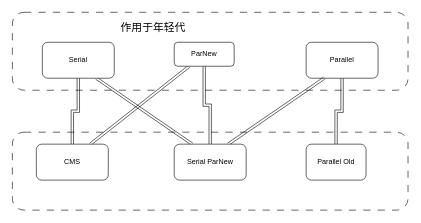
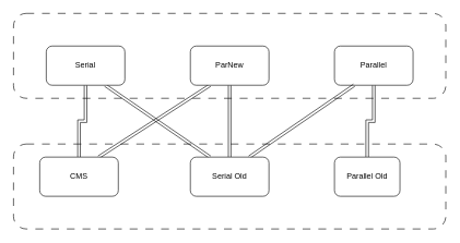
  <mxCell id="0" />
  <mxCell id="1" parent="0" />
  <mxCell id="2" value="" style="rounded=1;whiteSpace=wrap;html=1;dashed=1;dashPattern=12 12;" vertex="1" parent="1"><mxGeometry x="20" y="220" width="660" height="130" as="geometry" /></mxCell>
  <mxCell id="3" value="" style="rounded=1;whiteSpace=wrap;html=1;dashed=1;dashPattern=12 12;" vertex="1" parent="1"><mxGeometry x="20" y="20" width="660" height="130" as="geometry" /></mxCell>
  <mxCell id="4" style="edgeStyle=orthogonalEdgeStyle;rounded=0;orthogonalLoop=1;jettySize=auto;html=1;exitX=0.5;exitY=1;exitDx=0;exitDy=0;shape=link;" edge="1" parent="1" source="6" target="10"><mxGeometry relative="1" as="geometry" /></mxCell>
  <mxCell id="5" style="rounded=0;orthogonalLoop=1;jettySize=auto;html=1;exitX=0.75;exitY=1;exitDx=0;exitDy=0;entryX=0.25;entryY=0;entryDx=0;entryDy=0;shape=link;strokeColor=default;" edge="1" parent="1" source="6" target="14"><mxGeometry relative="1" as="geometry" /></mxCell>
  <mxCell id="6" value="Serial" style="rounded=1;whiteSpace=wrap;html=1;" vertex="1" parent="1"><mxGeometry x="70" y="70" width="120" height="60" as="geometry" /></mxCell>
  <mxCell id="7" style="edgeStyle=orthogonalEdgeStyle;rounded=0;orthogonalLoop=1;jettySize=auto;html=1;exitX=0.5;exitY=1;exitDx=0;exitDy=0;shape=link;" edge="1" parent="1" source="8" target="15"><mxGeometry relative="1" as="geometry" /></mxCell>
  <mxCell id="8" value="Parallel" style="rounded=1;whiteSpace=wrap;html=1;" vertex="1" parent="1"><mxGeometry x="510" y="70" width="120" height="60" as="geometry" /></mxCell>
  <mxCell id="9" style="rounded=0;orthogonalLoop=1;jettySize=auto;html=1;exitX=0.75;exitY=0;exitDx=0;exitDy=0;entryX=0.25;entryY=1;entryDx=0;entryDy=0;shape=link;" edge="1" parent="1" source="10" target="12"><mxGeometry relative="1" as="geometry" /></mxCell>
  <mxCell id="10" value="CMS" style="rounded=1;whiteSpace=wrap;html=1;" vertex="1" parent="1"><mxGeometry x="60" y="240" width="120" height="60" as="geometry" /></mxCell>
  <mxCell id="11" style="edgeStyle=orthogonalEdgeStyle;rounded=0;orthogonalLoop=1;jettySize=auto;html=1;exitX=0.5;exitY=1;exitDx=0;exitDy=0;shape=link;" edge="1" parent="1" source="12" target="14"><mxGeometry relative="1" as="geometry" /></mxCell>
- <mxCell id="12" value="ParNew" style="rounded=1;whiteSpace=wrap;html=1;" vertex="1" parent="1"><mxGeometry x="290" y="70" width="100" height="40" as="geometry" /></mxCell>
+ <mxCell id="12" value="ParNew" style="rounded=1;whiteSpace=wrap;html=1;" vertex="1" parent="1"><mxGeometry x="290" y="70" width="120" height="60" as="geometry" /></mxCell>
  <mxCell id="13" style="rounded=0;orthogonalLoop=1;jettySize=auto;html=1;exitX=0.75;exitY=0;exitDx=0;exitDy=0;entryX=0.25;entryY=1;entryDx=0;entryDy=0;shape=link;" edge="1" parent="1" source="14" target="8"><mxGeometry relative="1" as="geometry" /></mxCell>
- <mxCell id="14" value="Serial ParNew" style="rounded=1;whiteSpace=wrap;html=1;" vertex="1" parent="1"><mxGeometry x="290" y="240" width="120" height="60" as="geometry" /></mxCell>
+ <mxCell id="14" value="Serial Old" style="rounded=1;whiteSpace=wrap;html=1;" vertex="1" parent="1"><mxGeometry x="290" y="240" width="120" height="60" as="geometry" /></mxCell>
  <mxCell id="15" value="Parallel Old" style="rounded=1;whiteSpace=wrap;html=1;" vertex="1" parent="1"><mxGeometry x="510" y="240" width="100" height="60" as="geometry" /></mxCell>
- <mxCell id="16" value="&lt;font style=&quot;font-size: 18px;&quot;&gt;作用于年轻代&lt;/font&gt;" style="text;html=1;align=center;verticalAlign=middle;whiteSpace=wrap;rounded=0;" vertex="1" parent="1"><mxGeometry x="190" y="30" width="130" height="30" as="geometry" /></mxCell>
